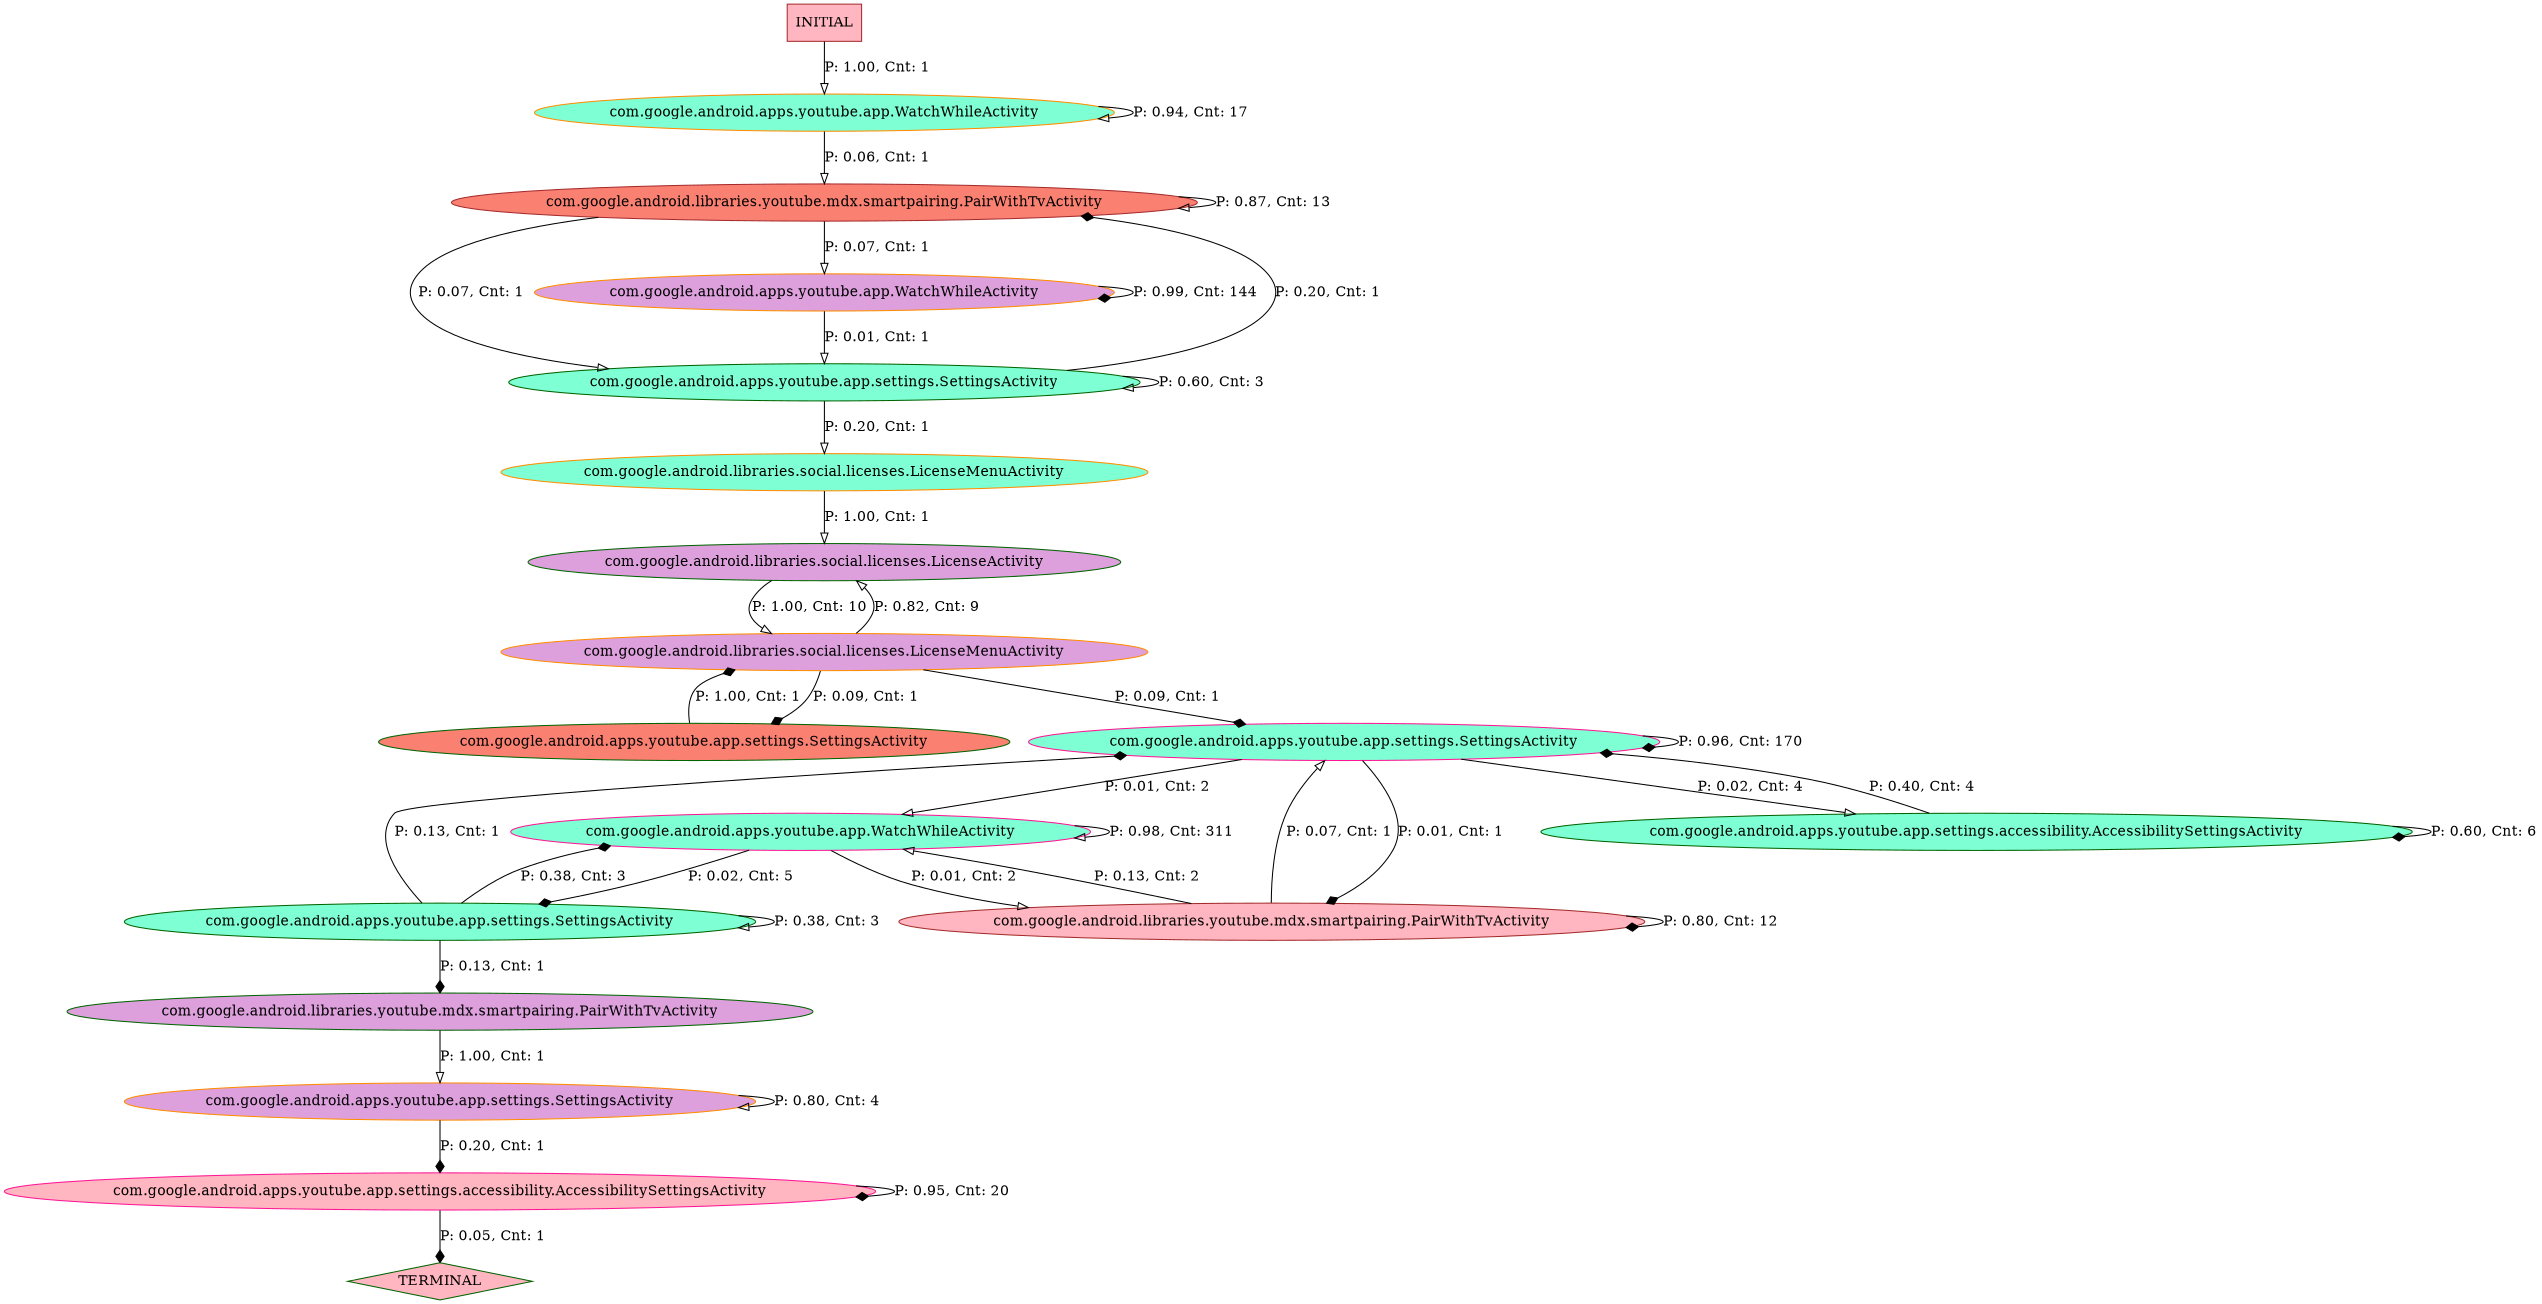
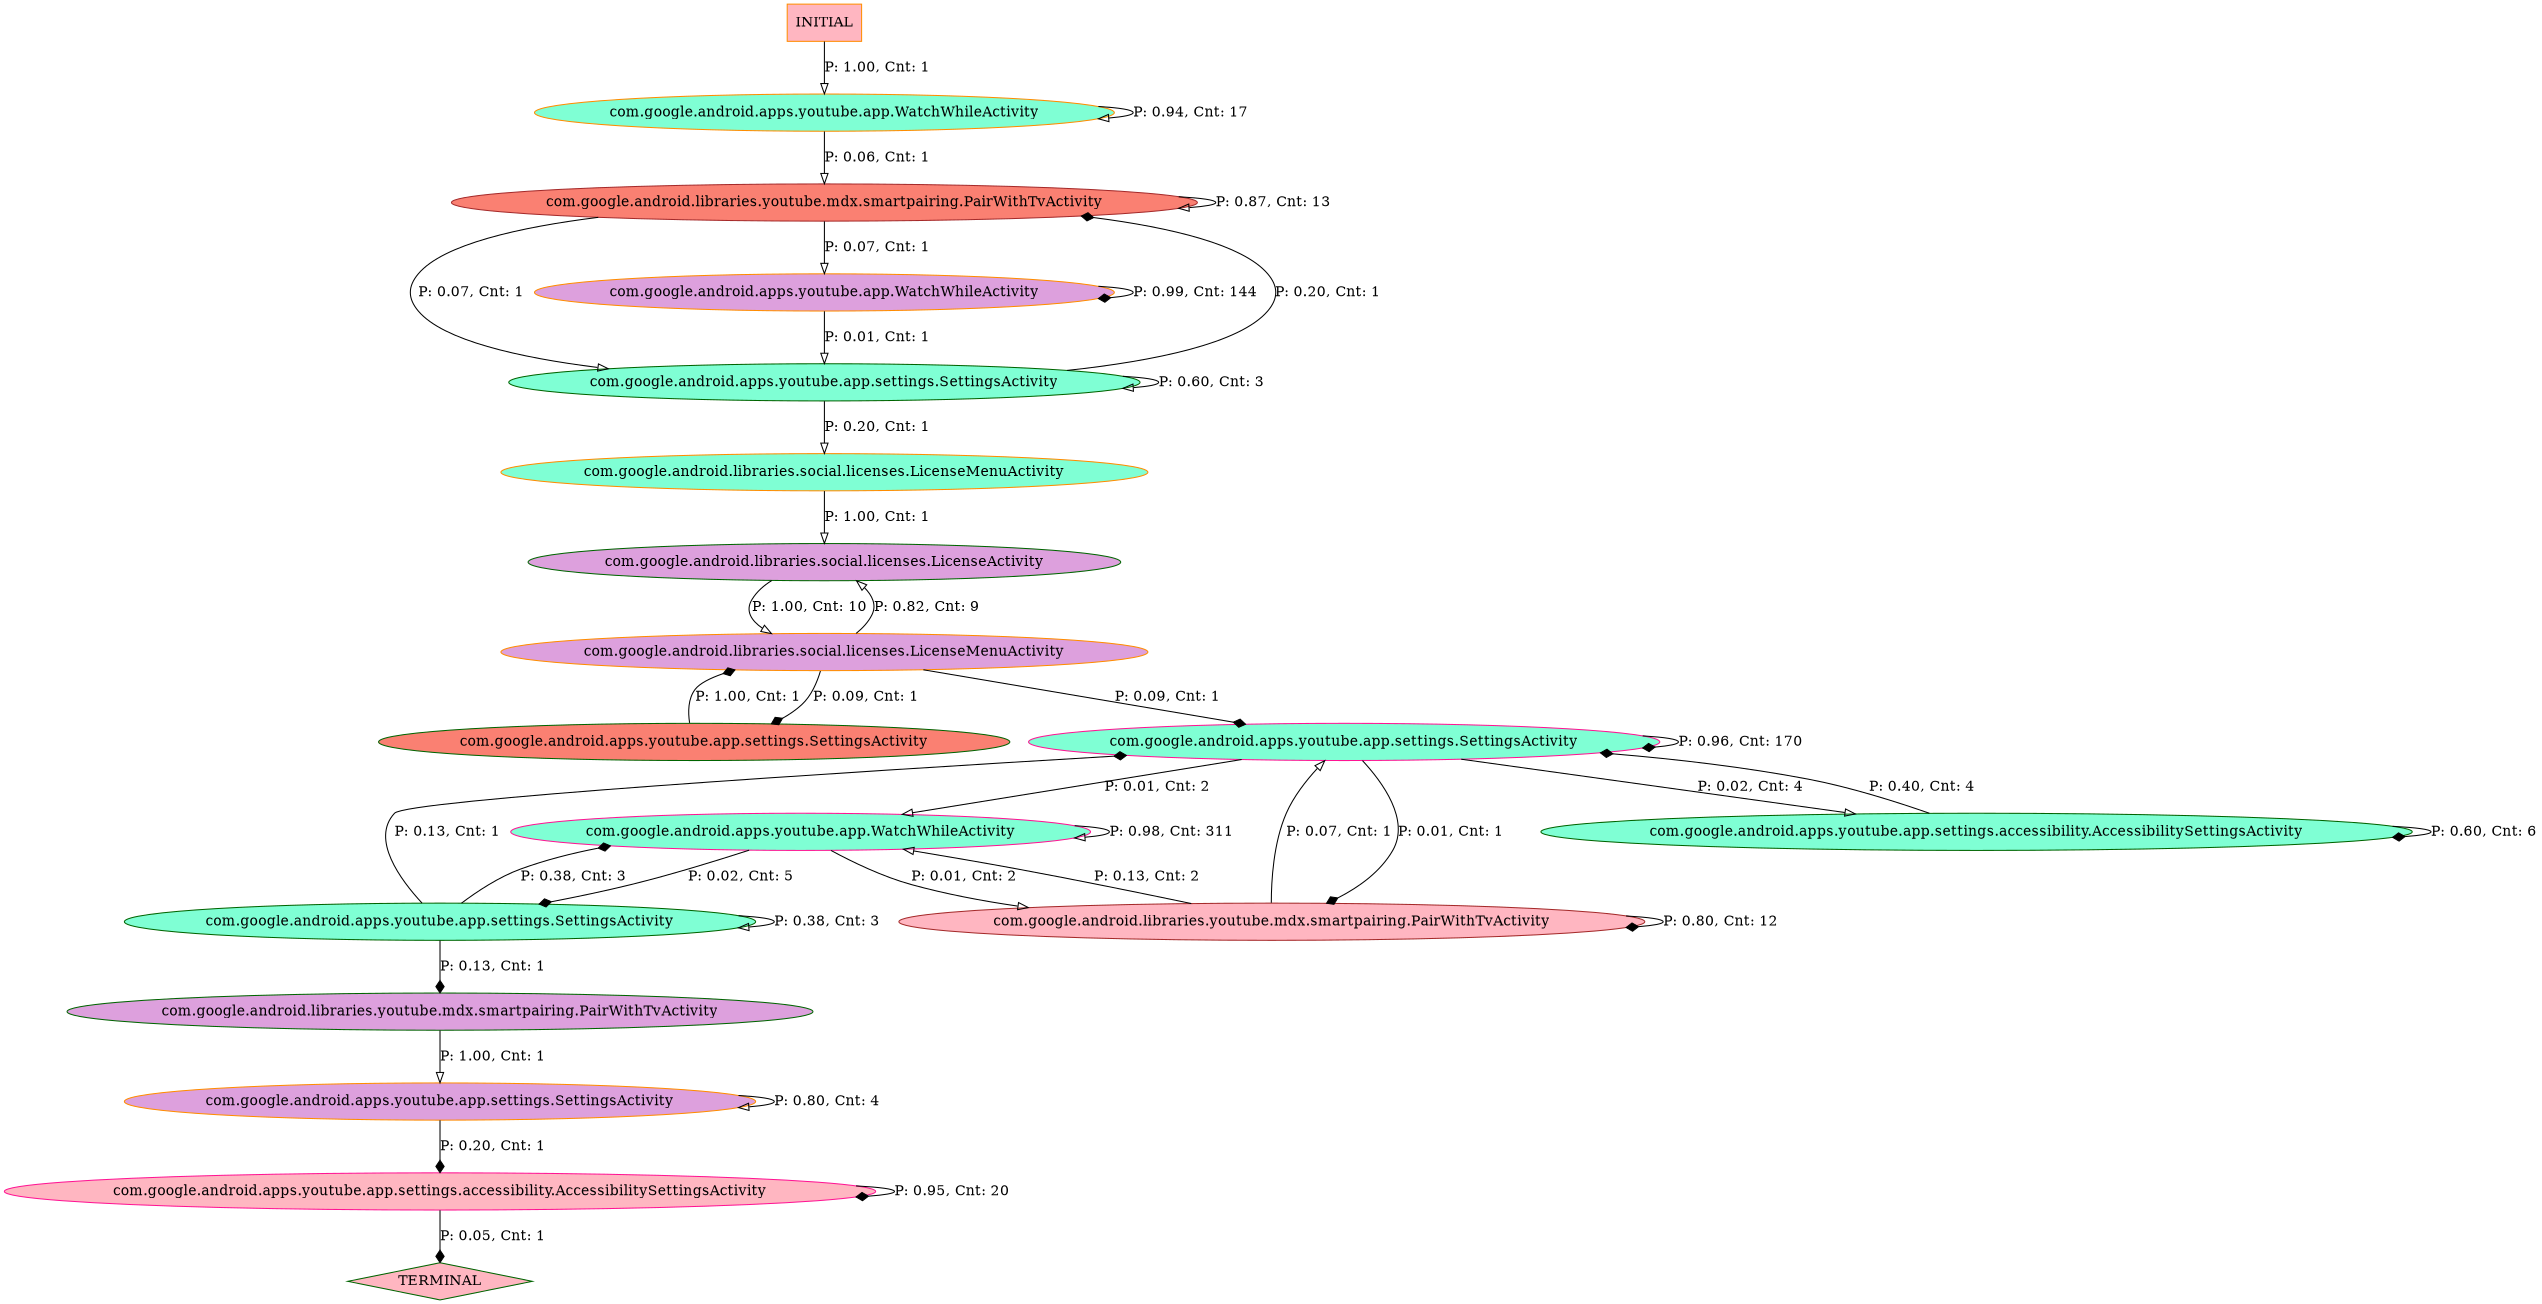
  digraph {
    node [style=filled fillcolor=aquamarine color=darkgreen]
    edge [arrowhead=onormal]
    n1 [label="com.google.android.apps.youtube.app.WatchWhileActivity" color=darkorange]
    n2 [label="com.google.android.libraries.youtube.mdx.smartpairing.PairWithTvActivity" fillcolor=salmon color=brown]
    n3 [label="com.google.android.apps.youtube.app.WatchWhileActivity" fillcolor=plum color=darkorange]
    n4 [label="com.google.android.apps.youtube.app.settings.SettingsActivity"]
    n5 [label="com.google.android.apps.youtube.app.WatchWhileActivity" color=deeppink]
    n6 [label="com.google.android.apps.youtube.app.settings.SettingsActivity"]
    n7 [label="com.google.android.libraries.youtube.mdx.smartpairing.PairWithTvActivity" fillcolor=lightpink color=brown]
    n8 [label="com.google.android.apps.youtube.app.settings.SettingsActivity" fillcolor=salmon]
    n9 [label="com.google.android.libraries.social.licenses.LicenseMenuActivity" fillcolor=plum color=darkorange]
    n10 [label="com.google.android.apps.youtube.app.settings.SettingsActivity" fillcolor=plum color=darkorange]
    n11 [label="com.google.android.apps.youtube.app.settings.accessibility.AccessibilitySettingsActivity" fillcolor=lightpink color=deeppink]
    n12 [label="com.google.android.libraries.social.licenses.LicenseMenuActivity" color=darkorange]
    n13 [label="com.google.android.apps.youtube.app.settings.SettingsActivity" color=deeppink]
    n14 [label="com.google.android.apps.youtube.app.settings.accessibility.AccessibilitySettingsActivity"]
    n15 [label="com.google.android.libraries.youtube.mdx.smartpairing.PairWithTvActivity" fillcolor=plum]
    n16 [label=TERMINAL shape=diamond fillcolor=lightpink]
    n17 [label="com.google.android.libraries.social.licenses.LicenseActivity" fillcolor=plum]
-   n18 [label=INITIAL shape=box fillcolor=lightpink color=brown]
+   n18 [label=INITIAL shape=box fillcolor=lightpink color=darkorange]
    n1 -> n1 [label="P: 0.94, Cnt: 17"]
    n1 -> n2 [label="P: 0.06, Cnt: 1"]
    n2 -> n2 [label="P: 0.87, Cnt: 13"]
    n2 -> n3 [label="P: 0.07, Cnt: 1"]
    n2 -> n4 [label="P: 0.07, Cnt: 1"]
    n3 -> n3 [label="P: 0.99, Cnt: 144" arrowhead=diamond]
    n3 -> n4 [label="P: 0.01, Cnt: 1"]
    n4 -> n2 [label="P: 0.20, Cnt: 1" arrowhead=diamond]
    n4 -> n4 [label="P: 0.60, Cnt: 3"]
    n4 -> n12 [label="P: 0.20, Cnt: 1"]
    n5 -> n5 [label="P: 0.98, Cnt: 311"]
    n5 -> n6 [label="P: 0.02, Cnt: 5" arrowhead=diamond]
    n5 -> n7 [label="P: 0.01, Cnt: 2"]
    n6 -> n5 [label="P: 0.38, Cnt: 3" arrowhead=diamond]
    n6 -> n6 [label="P: 0.38, Cnt: 3"]
    n6 -> n13 [label="P: 0.13, Cnt: 1" arrowhead=diamond]
    n6 -> n15 [label="P: 0.13, Cnt: 1" arrowhead=diamond]
    n7 -> n5 [label="P: 0.13, Cnt: 2"]
    n7 -> n7 [label="P: 0.80, Cnt: 12" arrowhead=diamond]
    n7 -> n13 [label="P: 0.07, Cnt: 1"]
    n8 -> n9 [label="P: 1.00, Cnt: 1" arrowhead=diamond]
    n9 -> n8 [label="P: 0.09, Cnt: 1" arrowhead=diamond]
    n9 -> n13 [label="P: 0.09, Cnt: 1" arrowhead=diamond]
    n9 -> n17 [label="P: 0.82, Cnt: 9"]
    n10 -> n10 [label="P: 0.80, Cnt: 4"]
    n10 -> n11 [label="P: 0.20, Cnt: 1" arrowhead=diamond]
    n11 -> n11 [label="P: 0.95, Cnt: 20" arrowhead=diamond]
    n11 -> n16 [label="P: 0.05, Cnt: 1" arrowhead=diamond]
    n12 -> n17 [label="P: 1.00, Cnt: 1"]
    n13 -> n5 [label="P: 0.01, Cnt: 2"]
    n13 -> n7 [label="P: 0.01, Cnt: 1" arrowhead=diamond]
    n13 -> n13 [label="P: 0.96, Cnt: 170" arrowhead=diamond]
    n13 -> n14 [label="P: 0.02, Cnt: 4"]
    n14 -> n13 [label="P: 0.40, Cnt: 4" arrowhead=diamond]
    n14 -> n14 [label="P: 0.60, Cnt: 6" arrowhead=diamond]
    n15 -> n10 [label="P: 1.00, Cnt: 1"]
    n17 -> n9 [label="P: 1.00, Cnt: 10"]
    n18 -> n1 [label="P: 1.00, Cnt: 1"]
  }
